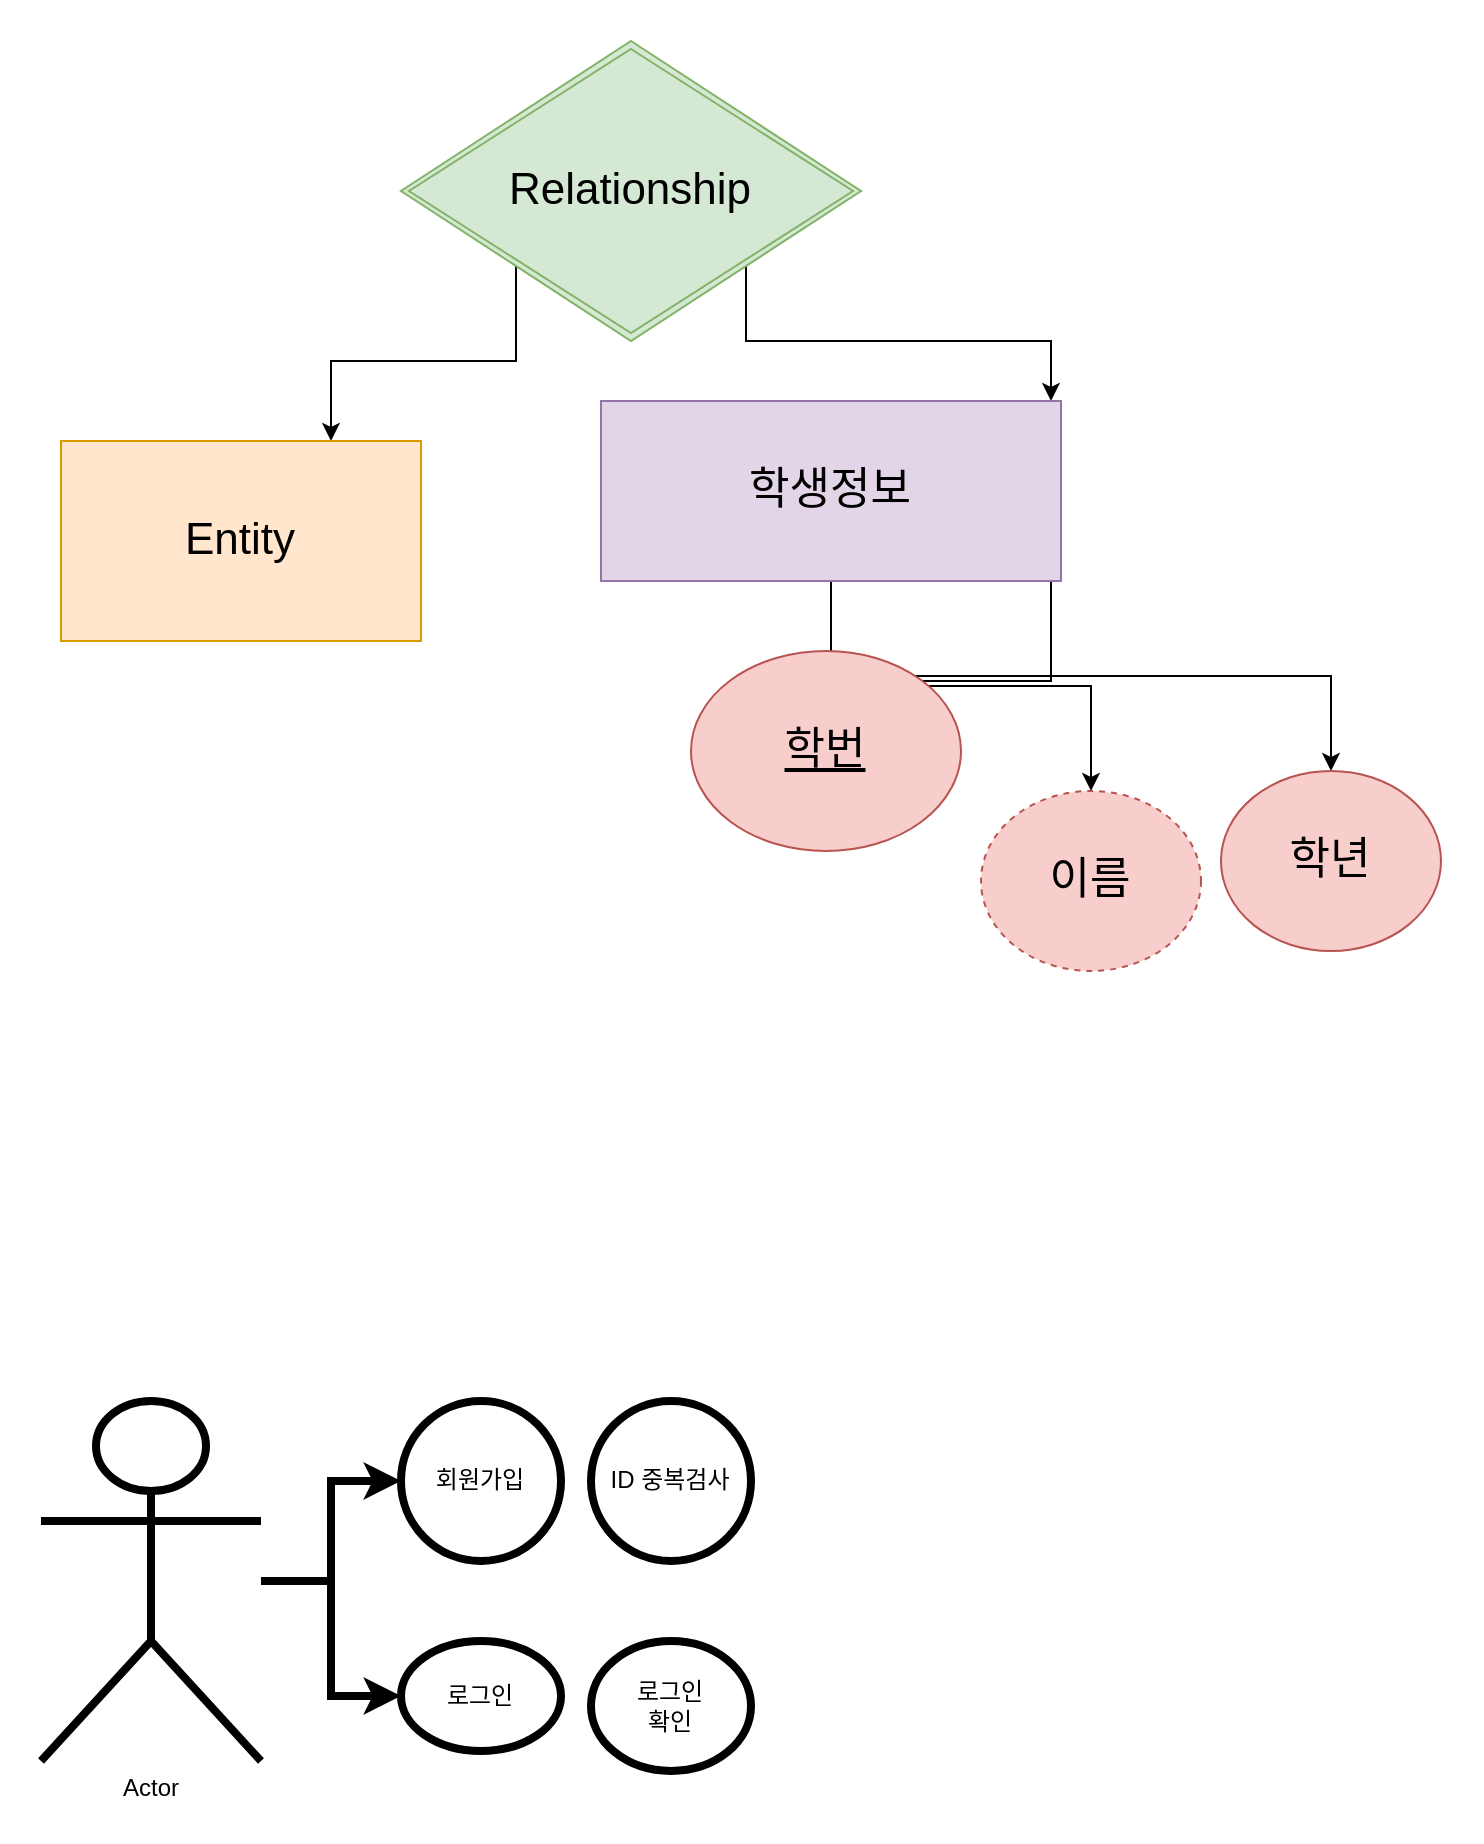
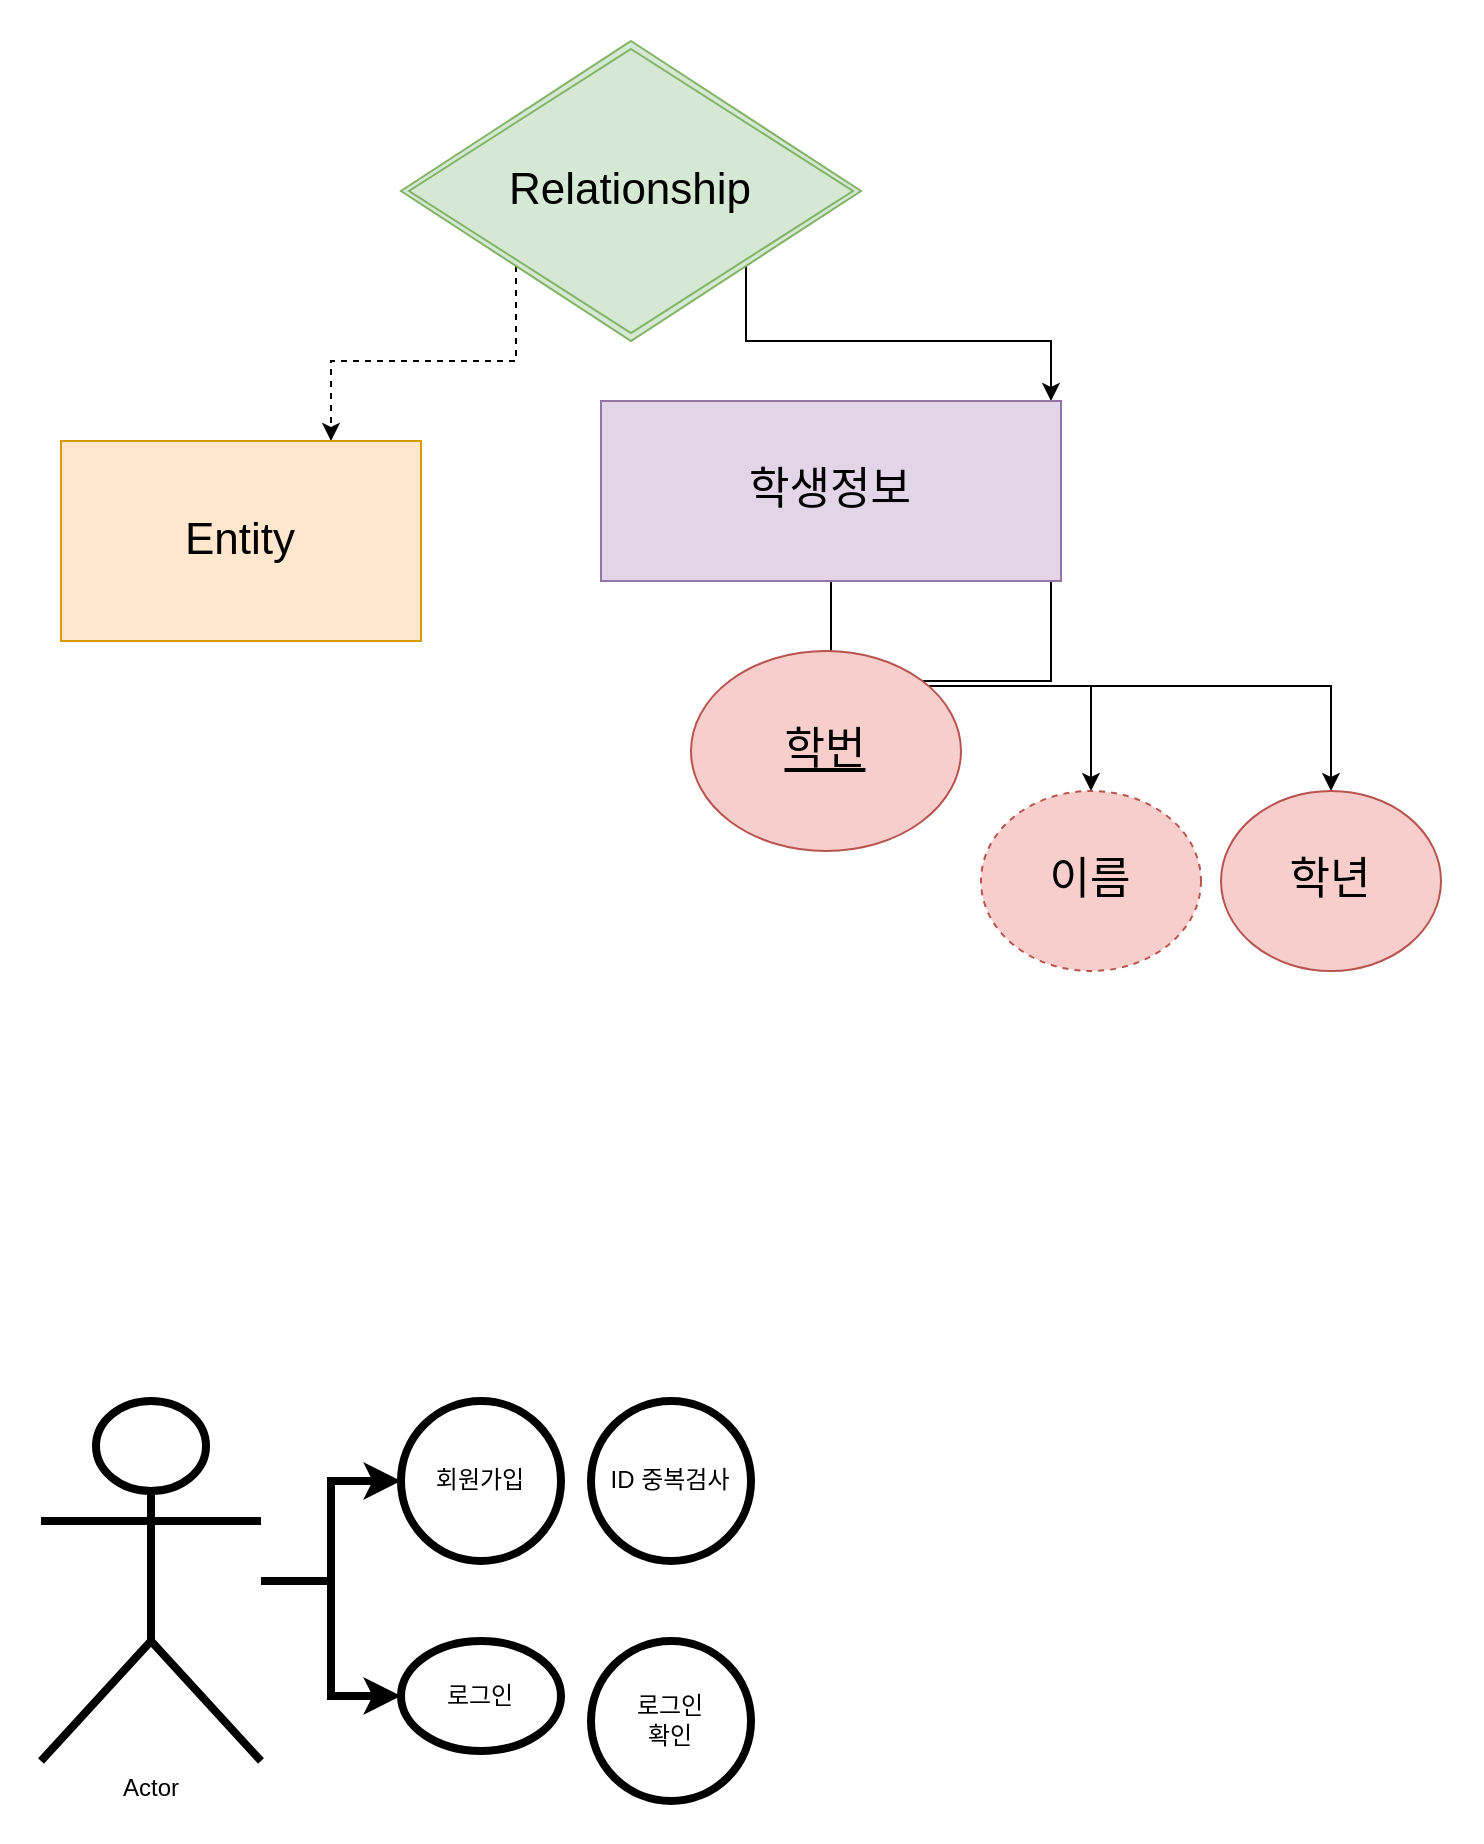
  <mxCell id="0" />
  <mxCell id="1" parent="0" />
  <mxCell id="2" style="edgeStyle=orthogonalEdgeStyle;rounded=0;orthogonalLoop=1;jettySize=auto;html=1;exitX=1;exitY=1;exitDx=0;exitDy=0;fontSize=22;" parent="1" source="4" target="9" edge="1"><mxGeometry relative="1" as="geometry"><Array as="points"><mxPoint x="373" y="170" /><mxPoint x="525" y="170" /></Array></mxGeometry></mxCell>
- <mxCell id="3" style="edgeStyle=orthogonalEdgeStyle;rounded=0;orthogonalLoop=1;jettySize=auto;html=1;exitX=0;exitY=1;exitDx=0;exitDy=0;entryX=0.75;entryY=0;entryDx=0;entryDy=0;fontSize=22;" parent="1" source="4" target="5" edge="1"><mxGeometry relative="1" as="geometry"><Array as="points"><mxPoint x="258" y="180" /><mxPoint x="165" y="180" /></Array></mxGeometry></mxCell>
+ <mxCell id="3" style="edgeStyle=orthogonalEdgeStyle;rounded=0;orthogonalLoop=1;jettySize=auto;html=1;exitX=0;exitY=1;exitDx=0;exitDy=0;entryX=0.75;entryY=0;entryDx=0;entryDy=0;fontSize=22;dashed=1;" parent="1" source="4" target="5" edge="1"><mxGeometry relative="1" as="geometry"><Array as="points"><mxPoint x="258" y="180" /><mxPoint x="165" y="180" /></Array></mxGeometry></mxCell>
  <mxCell id="4" value="Relationship" style="shape=rhombus;double=1;perimeter=rhombusPerimeter;whiteSpace=wrap;html=1;align=center;fillColor=#d5e8d4;strokeColor=#82b366;fontSize=22;gradientColor=none;" parent="1" vertex="1"><mxGeometry x="200" y="20" width="230" height="150" as="geometry" /></mxCell>
  <mxCell id="5" value="Entity" style="whiteSpace=wrap;html=1;align=center;fillColor=#ffe6cc;strokeColor=#d79b00;fontSize=22;" parent="1" vertex="1"><mxGeometry x="30" y="220" width="180" height="100" as="geometry" /></mxCell>
  <mxCell id="6" style="edgeStyle=orthogonalEdgeStyle;rounded=0;orthogonalLoop=1;jettySize=auto;html=1;exitX=0.5;exitY=1;exitDx=0;exitDy=0;entryX=0.5;entryY=0;entryDx=0;entryDy=0;fontSize=22;" parent="1" source="9" target="10" edge="1"><mxGeometry relative="1" as="geometry"><Array as="points"><mxPoint x="525" y="340" /><mxPoint x="412" y="340" /></Array></mxGeometry></mxCell>
  <mxCell id="7" style="edgeStyle=orthogonalEdgeStyle;rounded=0;orthogonalLoop=1;jettySize=auto;html=1;exitX=0.5;exitY=1;exitDx=0;exitDy=0;entryX=0.5;entryY=0;entryDx=0;entryDy=0;fontSize=22;" parent="1" source="9" target="11" edge="1"><mxGeometry relative="1" as="geometry" /></mxCell>
  <mxCell id="8" style="edgeStyle=orthogonalEdgeStyle;rounded=0;orthogonalLoop=1;jettySize=auto;html=1;exitX=0.5;exitY=1;exitDx=0;exitDy=0;entryX=0.5;entryY=0;entryDx=0;entryDy=0;fontSize=22;" parent="1" source="9" target="12" edge="1"><mxGeometry relative="1" as="geometry" /></mxCell>
  <mxCell id="9" value="학생정보" style="whiteSpace=wrap;html=1;align=center;fillColor=#e1d5e7;strokeColor=#9673a6;fontSize=22;" parent="1" vertex="1"><mxGeometry x="300" y="200" width="230" height="90" as="geometry" /></mxCell>
  <mxCell id="10" value="학번" style="ellipse;whiteSpace=wrap;html=1;align=center;fontStyle=4;fontSize=22;fillColor=#f8cecc;strokeColor=#b85450;" parent="1" vertex="1"><mxGeometry x="345" y="325" width="135" height="100" as="geometry" /></mxCell>
  <mxCell id="11" value="이름" style="ellipse;whiteSpace=wrap;html=1;align=center;fontSize=22;fillColor=#f8cecc;strokeColor=#b85450;dashed=1;" parent="1" vertex="1"><mxGeometry x="490" y="395" width="110" height="90" as="geometry" /></mxCell>
- <mxCell id="12" value="학년" style="ellipse;whiteSpace=wrap;html=1;align=center;fontSize=22;fillColor=#f8cecc;strokeColor=#b85450;" parent="1" vertex="1"><mxGeometry x="610" y="385" width="110" height="90" as="geometry" /></mxCell>
+ <mxCell id="12" value="학년" style="ellipse;whiteSpace=wrap;html=1;align=center;fontSize=22;fillColor=#f8cecc;strokeColor=#b85450;" parent="1" vertex="1"><mxGeometry x="610" y="395" width="110" height="90" as="geometry" /></mxCell>
  <mxCell id="13" style="edgeStyle=orthogonalEdgeStyle;rounded=0;orthogonalLoop=1;jettySize=auto;html=1;entryX=0;entryY=0.5;entryDx=0;entryDy=0;strokeWidth=4;" edge="1" parent="1" source="15" target="16"><mxGeometry relative="1" as="geometry" /></mxCell>
  <mxCell id="14" style="edgeStyle=orthogonalEdgeStyle;rounded=0;orthogonalLoop=1;jettySize=auto;html=1;entryX=0;entryY=0.5;entryDx=0;entryDy=0;strokeWidth=4;" edge="1" parent="1" source="15" target="17"><mxGeometry relative="1" as="geometry" /></mxCell>
  <mxCell id="15" value="Actor" style="shape=umlActor;verticalLabelPosition=bottom;verticalAlign=top;html=1;outlineConnect=0;strokeWidth=4;" vertex="1" parent="1"><mxGeometry x="20" y="700" width="110" height="180" as="geometry" /></mxCell>
  <mxCell id="16" value="회원가입" style="ellipse;whiteSpace=wrap;html=1;aspect=fixed;strokeWidth=4;" vertex="1" parent="1"><mxGeometry x="200" y="700" width="80" height="80" as="geometry" /></mxCell>
  <mxCell id="17" value="로그인" style="ellipse;whiteSpace=wrap;html=1;aspect=fixed;strokeWidth=4;" vertex="1" parent="1"><mxGeometry x="200" y="820" width="80" height="55" as="geometry" /></mxCell>
  <mxCell id="18" value="ID 중복검사" style="ellipse;whiteSpace=wrap;html=1;aspect=fixed;strokeWidth=4;" vertex="1" parent="1"><mxGeometry x="295" y="700" width="80" height="80" as="geometry" /></mxCell>
- <mxCell id="19" value="로그인 &lt;br&gt;확인" style="ellipse;whiteSpace=wrap;html=1;aspect=fixed;strokeWidth=4;" vertex="1" parent="1"><mxGeometry x="295" y="820" width="80" height="65" as="geometry" /></mxCell>
+ <mxCell id="19" value="로그인 &lt;br&gt;확인" style="ellipse;whiteSpace=wrap;html=1;aspect=fixed;strokeWidth=4;" vertex="1" parent="1"><mxGeometry x="295" y="820" width="80" height="80" as="geometry" /></mxCell>
